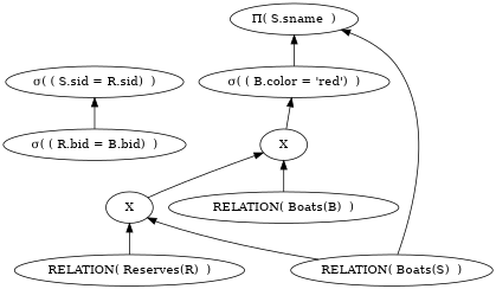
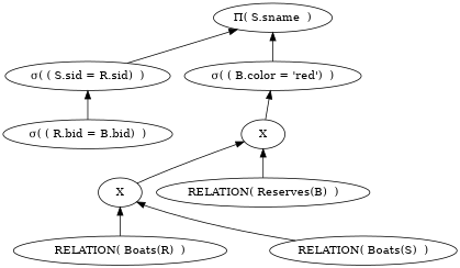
  digraph {
    edge [dir=back]
    n1 [label="&#928;( S.sname  )"]
    n2 [label="&#963;( ( S.sid = R.sid)  )"]
    n3 [label="&#963;( ( B.color = 'red')  )"]
    n4 [label="&#963;( ( R.bid = B.bid)  )"]
    n5 [label=X]
    n6 [label=X]
-   n7 [label="RELATION( Boats(B)  )"]
+   n7 [label="RELATION( Reserves(B)  )"]
    n8 [label="RELATION( Boats(S)  )"]
-   n9 [label="RELATION( Reserves(R)  )"]
-   n1 -> n8
+   n9 [label="RELATION( Boats(R)  )"]
+   n1 -> n2
    n1 -> n3
    n2 -> n4
    n3 -> n5
    n5 -> n6
    n5 -> n7
    n6 -> n8
    n6 -> n9
  }
